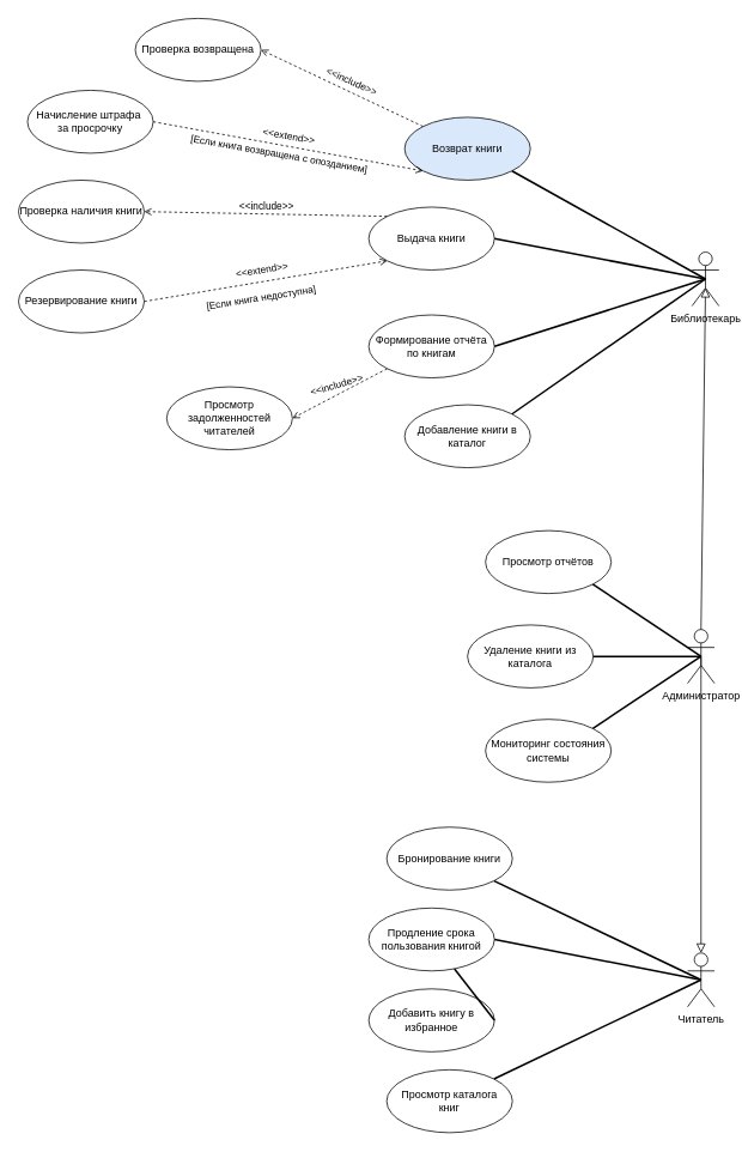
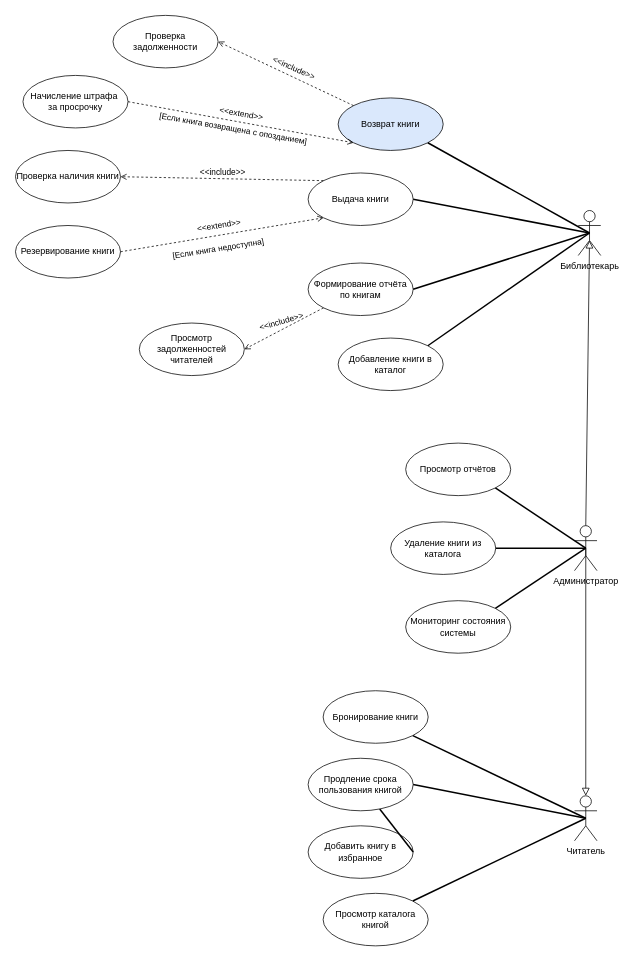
  <mxCell id="0" />
  <mxCell id="1" parent="0" />
  <mxCell id="2" value="Библиотекарь" style="shape=umlActor;verticalLabelPosition=bottom;verticalAlign=top;html=1;" vertex="1" parent="1"><mxGeometry x="770" y="280" width="30" height="60" as="geometry" /></mxCell>
  <mxCell id="3" value="Администратор" style="shape=umlActor;verticalLabelPosition=bottom;verticalAlign=top;html=1;" vertex="1" parent="1"><mxGeometry x="765" y="700" width="30" height="60" as="geometry" /></mxCell>
  <mxCell id="4" value="Читатель" style="shape=umlActor;verticalLabelPosition=bottom;verticalAlign=top;html=1;" vertex="1" parent="1"><mxGeometry x="765" y="1060" width="30" height="60" as="geometry" /></mxCell>
- <mxCell id="5" value="Просмотр каталога&lt;div&gt;книг&lt;/div&gt;" style="ellipse;whiteSpace=wrap;html=1;" vertex="1" parent="1"><mxGeometry x="430" y="1190" width="140" height="70" as="geometry" /></mxCell>
+ <mxCell id="5" value="Просмотр каталога&lt;div&gt;книгой&lt;/div&gt;" style="ellipse;whiteSpace=wrap;html=1;" vertex="1" parent="1"><mxGeometry x="430" y="1190" width="140" height="70" as="geometry" /></mxCell>
  <mxCell id="6" value="Выдача книги" style="ellipse;whiteSpace=wrap;html=1;" vertex="1" parent="1"><mxGeometry x="410" y="230" width="140" height="70" as="geometry" /></mxCell>
  <mxCell id="7" value="Возврат книги" style="ellipse;whiteSpace=wrap;html=1;fillColor=#dae8fc;" vertex="1" parent="1"><mxGeometry x="450" y="130" width="140" height="70" as="geometry" /></mxCell>
  <mxCell id="8" value="Добавление книги в каталог" style="ellipse;whiteSpace=wrap;html=1;" vertex="1" parent="1"><mxGeometry x="450" y="450" width="140" height="70" as="geometry" /></mxCell>
  <mxCell id="9" value="Удаление книги из каталога" style="ellipse;whiteSpace=wrap;html=1;" vertex="1" parent="1"><mxGeometry x="520" y="695" width="140" height="70" as="geometry" /></mxCell>
- <mxCell id="10" value="Проверка возвращена" style="ellipse;whiteSpace=wrap;html=1;" vertex="1" parent="1"><mxGeometry x="150" y="20" width="140" height="70" as="geometry" /></mxCell>
+ <mxCell id="10" value="Проверка задолженности" style="ellipse;whiteSpace=wrap;html=1;" vertex="1" parent="1"><mxGeometry x="150" y="20" width="140" height="70" as="geometry" /></mxCell>
  <mxCell id="11" value="Формирование отчёта по книгам" style="ellipse;whiteSpace=wrap;html=1;" vertex="1" parent="1"><mxGeometry x="410" y="350" width="140" height="70" as="geometry" /></mxCell>
  <mxCell id="12" value="Резервирование книги" style="ellipse;whiteSpace=wrap;html=1;" vertex="1" parent="1"><mxGeometry x="20" y="300" width="140" height="70" as="geometry" /></mxCell>
  <mxCell id="13" value="Продление срока пользования книгой" style="ellipse;whiteSpace=wrap;html=1;" vertex="1" parent="1"><mxGeometry x="410" y="1010" width="140" height="70" as="geometry" /></mxCell>
  <mxCell id="14" value="Проверка наличия книги" style="ellipse;whiteSpace=wrap;html=1;" vertex="1" parent="1"><mxGeometry x="20" y="200" width="140" height="70" as="geometry" /></mxCell>
  <mxCell id="15" value="Просмотр задолженностей читателей" style="ellipse;whiteSpace=wrap;html=1;" vertex="1" parent="1"><mxGeometry x="185" y="430" width="140" height="70" as="geometry" /></mxCell>
  <mxCell id="16" value="Начисление штрафа&amp;nbsp;&lt;div&gt;за просрочку&lt;/div&gt;" style="ellipse;whiteSpace=wrap;html=1;" vertex="1" parent="1"><mxGeometry x="30" y="100" width="140" height="70" as="geometry" /></mxCell>
  <mxCell id="17" value="&amp;lt;&amp;lt;include&amp;gt;&amp;gt;" style="html=1;verticalAlign=bottom;labelBackgroundColor=none;endArrow=open;endFill=0;dashed=1;rounded=0;entryX=1;entryY=0.5;entryDx=0;entryDy=0;exitX=0;exitY=0;exitDx=0;exitDy=0;" edge="1" parent="1" source="6" target="14"><mxGeometry width="160" relative="1" as="geometry"><mxPoint x="510" y="100" as="sourcePoint" /><mxPoint x="640" y="84.5" as="targetPoint" /></mxGeometry></mxCell>
  <mxCell id="18" value="" style="html=1;verticalAlign=bottom;labelBackgroundColor=none;endArrow=open;endFill=0;dashed=1;rounded=0;exitX=0;exitY=0;exitDx=0;exitDy=0;entryX=1;entryY=0.5;entryDx=0;entryDy=0;spacingRight=-11;spacingBottom=1;spacing=7;" edge="1" parent="1" source="7" target="10"><mxGeometry x="-0.003" width="160" relative="1" as="geometry"><mxPoint x="300" y="225" as="sourcePoint" /><mxPoint x="360" y="225" as="targetPoint" /><mxPoint as="offset" /></mxGeometry></mxCell>
  <mxCell id="19" value="&amp;lt;&amp;lt;include&amp;gt;&amp;gt;" style="edgeLabel;html=1;align=center;verticalAlign=middle;resizable=0;points=[];rotation=24;" vertex="1" connectable="0" parent="18"><mxGeometry x="0.05" y="-2" relative="1" as="geometry"><mxPoint x="14" y="-4" as="offset" /></mxGeometry></mxCell>
  <mxCell id="20" value="" style="html=1;verticalAlign=bottom;labelBackgroundColor=none;endArrow=open;endFill=0;dashed=1;rounded=0;entryX=1;entryY=0.5;entryDx=0;entryDy=0;exitX=0;exitY=1;exitDx=0;exitDy=0;spacing=4;spacingLeft=-14;" edge="1" parent="1" source="11" target="15"><mxGeometry width="160" relative="1" as="geometry"><mxPoint x="-365" y="424.5" as="sourcePoint" /><mxPoint x="-260" y="424.5" as="targetPoint" /></mxGeometry></mxCell>
  <mxCell id="21" value="&amp;lt;&amp;lt;include&amp;gt;&amp;gt;" style="edgeLabel;html=1;align=center;verticalAlign=middle;resizable=0;points=[];labelBackgroundColor=none;rotation=344;spacing=-1;spacingTop=10;spacingLeft=-11;" vertex="1" connectable="0" parent="20"><mxGeometry x="0.12" y="-3" relative="1" as="geometry"><mxPoint x="8" y="-17" as="offset" /></mxGeometry></mxCell>
  <mxCell id="22" value="" style="html=1;verticalAlign=bottom;labelBackgroundColor=none;endArrow=open;endFill=0;dashed=1;rounded=0;exitX=1;exitY=0.5;exitDx=0;exitDy=0;entryX=0;entryY=1;entryDx=0;entryDy=0;flowAnimation=0;spacing=5;" edge="1" parent="1" source="16" target="7"><mxGeometry width="160" relative="1" as="geometry"><mxPoint x="-165" y="135" as="sourcePoint" /><mxPoint x="-5" y="135" as="targetPoint" /></mxGeometry></mxCell>
  <mxCell id="23" value="[Если книга возвращена с опозданием]" style="edgeLabel;html=1;align=center;verticalAlign=middle;resizable=0;points=[];labelBackgroundColor=none;rotation=10;" vertex="1" connectable="0" parent="22"><mxGeometry x="0.08" y="-2" relative="1" as="geometry"><mxPoint x="-22" y="4" as="offset" /></mxGeometry></mxCell>
  <mxCell id="24" value="&amp;lt;&amp;lt;extend&amp;gt;&amp;gt;" style="edgeLabel;html=1;align=center;verticalAlign=middle;resizable=0;points=[];labelBackgroundColor=none;rotation=10;" vertex="1" connectable="0" parent="22"><mxGeometry x="0.171" y="2" relative="1" as="geometry"><mxPoint x="-26" y="-15" as="offset" /></mxGeometry></mxCell>
  <mxCell id="25" value="" style="html=1;verticalAlign=bottom;labelBackgroundColor=none;endArrow=open;endFill=0;dashed=1;rounded=0;exitX=1;exitY=0.5;exitDx=0;exitDy=0;entryX=0;entryY=1;entryDx=0;entryDy=0;anchorPointDirection=1;spacing=2;spacingTop=0;labelBorderColor=none;textShadow=0;jumpSize=6;jumpStyle=none;" edge="1" parent="1" source="12" target="6"><mxGeometry x="0.004" width="160" relative="1" as="geometry"><mxPoint x="320" y="30" as="sourcePoint" /><mxPoint x="480" y="30" as="targetPoint" /><mxPoint as="offset" /></mxGeometry></mxCell>
  <mxCell id="26" value="[Если книга недоступна]" style="edgeLabel;html=1;align=center;verticalAlign=middle;resizable=0;points=[];labelBackgroundColor=none;rotation=351;" vertex="1" connectable="0" parent="25"><mxGeometry x="-0.08" relative="1" as="geometry"><mxPoint x="5" y="16" as="offset" /></mxGeometry></mxCell>
  <mxCell id="27" value="&amp;lt;&amp;lt;extend&amp;gt;&amp;gt;" style="edgeLabel;html=1;align=center;verticalAlign=middle;resizable=0;points=[];labelBackgroundColor=none;rotation=351;" vertex="1" connectable="0" parent="25"><mxGeometry x="-0.017" y="2" relative="1" as="geometry"><mxPoint x="-2" y="-11" as="offset" /></mxGeometry></mxCell>
  <mxCell id="28" value="" style="endArrow=none;startArrow=none;endFill=0;startFill=0;endSize=8;html=1;verticalAlign=bottom;labelBackgroundColor=none;strokeWidth=2;rounded=0;entryX=0.5;entryY=0.5;entryDx=0;entryDy=0;entryPerimeter=0;exitX=1;exitY=0.5;exitDx=0;exitDy=0;" edge="1" parent="1" source="11" target="2"><mxGeometry width="160" relative="1" as="geometry"><mxPoint x="400" y="240" as="sourcePoint" /><mxPoint x="560" y="240" as="targetPoint" /></mxGeometry></mxCell>
  <mxCell id="29" value="" style="endArrow=none;startArrow=none;endFill=0;startFill=0;endSize=8;html=1;verticalAlign=bottom;labelBackgroundColor=none;strokeWidth=2;rounded=0;entryX=0.5;entryY=0.5;entryDx=0;entryDy=0;entryPerimeter=0;exitX=1;exitY=1;exitDx=0;exitDy=0;" edge="1" parent="1" source="7" target="2"><mxGeometry width="160" relative="1" as="geometry"><mxPoint x="590" y="275" as="sourcePoint" /><mxPoint x="745" y="230" as="targetPoint" /></mxGeometry></mxCell>
  <mxCell id="30" value="" style="endArrow=none;startArrow=none;endFill=0;startFill=0;endSize=8;html=1;verticalAlign=bottom;labelBackgroundColor=none;strokeWidth=2;rounded=0;entryX=0.5;entryY=0.5;entryDx=0;entryDy=0;entryPerimeter=0;exitX=1;exitY=0.5;exitDx=0;exitDy=0;" edge="1" parent="1" source="6" target="2"><mxGeometry width="160" relative="1" as="geometry"><mxPoint x="640" y="140" as="sourcePoint" /><mxPoint x="905" y="195" as="targetPoint" /></mxGeometry></mxCell>
  <mxCell id="31" value="" style="endArrow=none;startArrow=none;endFill=0;startFill=0;endSize=8;html=1;verticalAlign=bottom;labelBackgroundColor=none;strokeWidth=2;rounded=0;entryX=0.5;entryY=0.5;entryDx=0;entryDy=0;entryPerimeter=0;exitX=1;exitY=0;exitDx=0;exitDy=0;" edge="1" parent="1" source="8" target="2"><mxGeometry width="160" relative="1" as="geometry"><mxPoint x="630" y="655" as="sourcePoint" /><mxPoint x="910" y="550" as="targetPoint" /></mxGeometry></mxCell>
  <mxCell id="32" value="" style="endArrow=none;startArrow=none;endFill=0;startFill=0;endSize=8;html=1;verticalAlign=bottom;labelBackgroundColor=none;strokeWidth=2;rounded=0;entryX=0.5;entryY=0.5;entryDx=0;entryDy=0;entryPerimeter=0;exitX=1;exitY=0.5;exitDx=0;exitDy=0;" edge="1" parent="1" source="9" target="3"><mxGeometry width="160" relative="1" as="geometry"><mxPoint x="605" y="745" as="sourcePoint" /><mxPoint x="885" y="640" as="targetPoint" /></mxGeometry></mxCell>
  <mxCell id="33" value="" style="endArrow=block;html=1;rounded=0;align=center;verticalAlign=bottom;endFill=0;labelBackgroundColor=none;endSize=8;exitX=0.5;exitY=0;exitDx=0;exitDy=0;exitPerimeter=0;entryX=0.5;entryY=0.667;entryDx=0;entryDy=0;entryPerimeter=0;" edge="1" parent="1" source="3" target="2"><mxGeometry relative="1" as="geometry"><mxPoint x="210" y="720" as="sourcePoint" /><mxPoint x="760" y="370" as="targetPoint" /></mxGeometry></mxCell>
  <mxCell id="34" value="" style="resizable=0;html=1;align=center;verticalAlign=top;labelBackgroundColor=none;" connectable="0" vertex="1" parent="33"><mxGeometry relative="1" as="geometry" /></mxCell>
  <mxCell id="35" value="" style="endArrow=block;html=1;rounded=0;align=center;verticalAlign=bottom;endFill=0;labelBackgroundColor=none;endSize=8;exitX=0.5;exitY=0.5;exitDx=0;exitDy=0;exitPerimeter=0;entryX=0.5;entryY=0;entryDx=0;entryDy=0;entryPerimeter=0;" edge="1" parent="1" source="3" target="4"><mxGeometry relative="1" as="geometry"><mxPoint x="685" y="840" as="sourcePoint" /><mxPoint x="815" y="860" as="targetPoint" /></mxGeometry></mxCell>
  <mxCell id="36" value="" style="resizable=0;html=1;align=center;verticalAlign=top;labelBackgroundColor=none;" connectable="0" vertex="1" parent="35"><mxGeometry relative="1" as="geometry" /></mxCell>
  <mxCell id="37" value="" style="endArrow=none;startArrow=none;endFill=0;startFill=0;endSize=8;html=1;verticalAlign=bottom;labelBackgroundColor=none;strokeWidth=2;rounded=0;entryX=0.5;entryY=0.5;entryDx=0;entryDy=0;entryPerimeter=0;exitX=1;exitY=0;exitDx=0;exitDy=0;" edge="1" parent="1" source="5" target="4"><mxGeometry width="160" relative="1" as="geometry"><mxPoint x="655" y="1025" as="sourcePoint" /><mxPoint x="880" y="830" as="targetPoint" /></mxGeometry></mxCell>
  <mxCell id="38" value="" style="endArrow=none;startArrow=none;endFill=0;startFill=0;endSize=8;html=1;verticalAlign=bottom;labelBackgroundColor=none;strokeWidth=2;rounded=0;entryX=0.5;entryY=0.5;entryDx=0;entryDy=0;entryPerimeter=0;exitX=1;exitY=0.5;exitDx=0;exitDy=0;" edge="1" parent="1" source="13" target="4"><mxGeometry width="160" relative="1" as="geometry"><mxPoint x="605" y="780" as="sourcePoint" /><mxPoint x="780" y="780" as="targetPoint" /></mxGeometry></mxCell>
  <mxCell id="39" value="Бронирование книги" style="ellipse;whiteSpace=wrap;html=1;" vertex="1" parent="1"><mxGeometry x="430" y="920" width="140" height="70" as="geometry" /></mxCell>
  <mxCell id="40" value="" style="endArrow=none;startArrow=none;endFill=0;startFill=0;endSize=8;html=1;verticalAlign=bottom;labelBackgroundColor=none;strokeWidth=2;rounded=0;entryX=0.5;entryY=0.5;entryDx=0;entryDy=0;entryPerimeter=0;exitX=1;exitY=1;exitDx=0;exitDy=0;" edge="1" parent="1" source="39" target="4"><mxGeometry width="160" relative="1" as="geometry"><mxPoint x="625" y="930" as="sourcePoint" /><mxPoint x="800" y="930" as="targetPoint" /></mxGeometry></mxCell>
  <mxCell id="41" value="Добавить книгу в избранное" style="ellipse;whiteSpace=wrap;html=1;" vertex="1" parent="1"><mxGeometry x="410" y="1100" width="140" height="70" as="geometry" /></mxCell>
  <mxCell id="42" value="" style="endArrow=none;startArrow=none;endFill=0;startFill=0;endSize=8;html=1;verticalAlign=bottom;labelBackgroundColor=none;strokeWidth=2;rounded=0;exitX=1;exitY=0.5;exitDx=0;exitDy=0;" edge="1" parent="1" source="41" target="13"><mxGeometry width="160" relative="1" as="geometry"><mxPoint x="685" y="1165" as="sourcePoint" /><mxPoint x="870" y="1060" as="targetPoint" /></mxGeometry></mxCell>
  <mxCell id="43" value="Мониторинг состояния&lt;div&gt;системы&lt;/div&gt;" style="ellipse;whiteSpace=wrap;html=1;" vertex="1" parent="1"><mxGeometry x="540" y="800" width="140" height="70" as="geometry" /></mxCell>
  <mxCell id="44" value="Просмотр отчётов" style="ellipse;whiteSpace=wrap;html=1;" vertex="1" parent="1"><mxGeometry x="540" y="590" width="140" height="70" as="geometry" /></mxCell>
  <mxCell id="45" value="" style="endArrow=none;startArrow=none;endFill=0;startFill=0;endSize=8;html=1;verticalAlign=bottom;labelBackgroundColor=none;strokeWidth=2;rounded=0;entryX=0.5;entryY=0.5;entryDx=0;entryDy=0;entryPerimeter=0;exitX=1;exitY=1;exitDx=0;exitDy=0;" edge="1" parent="1" source="44" target="3"><mxGeometry width="160" relative="1" as="geometry"><mxPoint x="695" y="680" as="sourcePoint" /><mxPoint x="870" y="680" as="targetPoint" /></mxGeometry></mxCell>
  <mxCell id="46" value="" style="endArrow=none;startArrow=none;endFill=0;startFill=0;endSize=8;html=1;verticalAlign=bottom;labelBackgroundColor=none;strokeWidth=2;rounded=0;entryX=1;entryY=0;entryDx=0;entryDy=0;exitX=0.5;exitY=0.5;exitDx=0;exitDy=0;exitPerimeter=0;" edge="1" parent="1" source="3" target="43"><mxGeometry width="160" relative="1" as="geometry"><mxPoint x="725" y="750" as="sourcePoint" /><mxPoint x="577.5" y="715" as="targetPoint" /></mxGeometry></mxCell>
